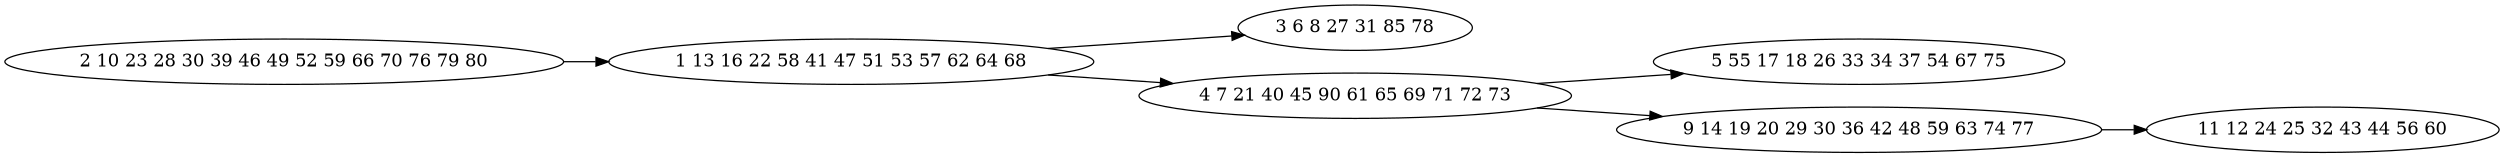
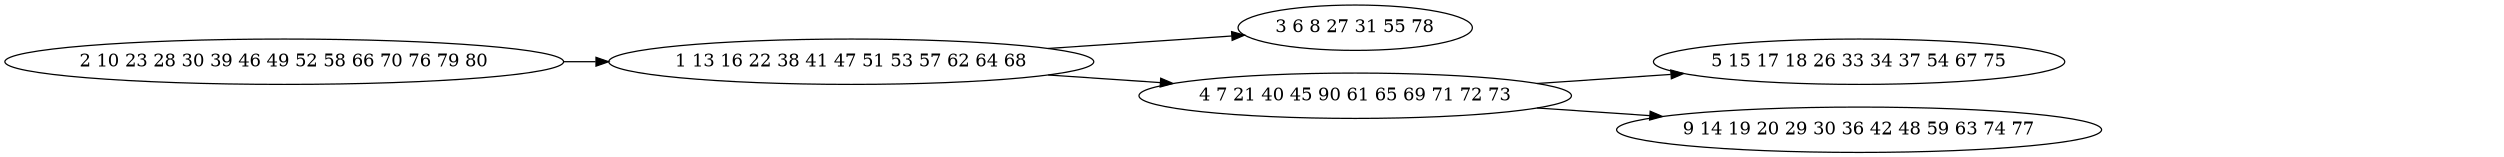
  digraph {
    rankdir=LR
-   n1 [label="2 10 23 28 30 39 46 49 52 59 66 70 76 79 80"]
-   n2 [label="1 13 16 22 58 41 47 51 53 57 62 64 68"]
-   n3 [label="3 6 8 27 31 85 78"]
+   n1 [label="2 10 23 28 30 39 46 49 52 58 66 70 76 79 80"]
+   n2 [label="1 13 16 22 38 41 47 51 53 57 62 64 68"]
+   n3 [label="3 6 8 27 31 55 78"]
    n4 [label="4 7 21 40 45 90 61 65 69 71 72 73"]
-   n5 [label="5 55 17 18 26 33 34 37 54 67 75"]
+   n5 [label="5 15 17 18 26 33 34 37 54 67 75"]
    n6 [label="9 14 19 20 29 30 36 42 48 59 63 74 77"]
-   n7 [label="11 12 24 25 32 43 44 56 60"]
    n1 -> n2
    n2 -> n3
    n2 -> n4
    n4 -> n5
    n4 -> n6
-   n6 -> n7
  }
